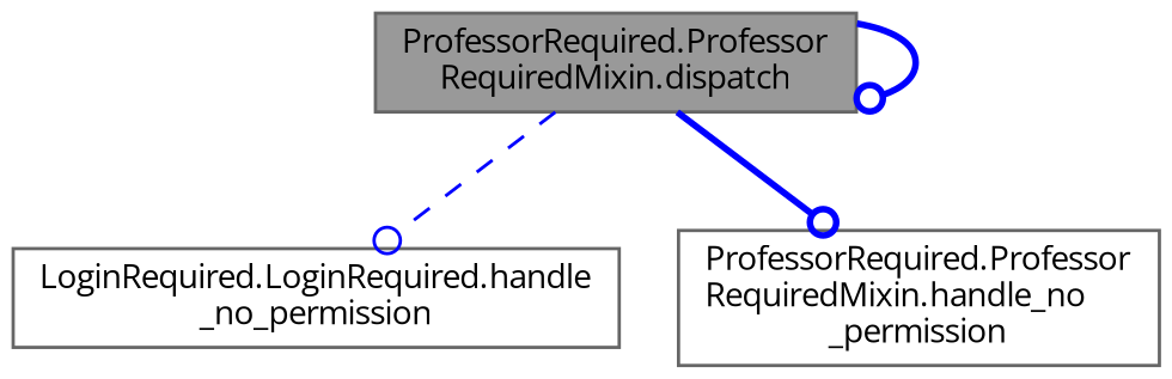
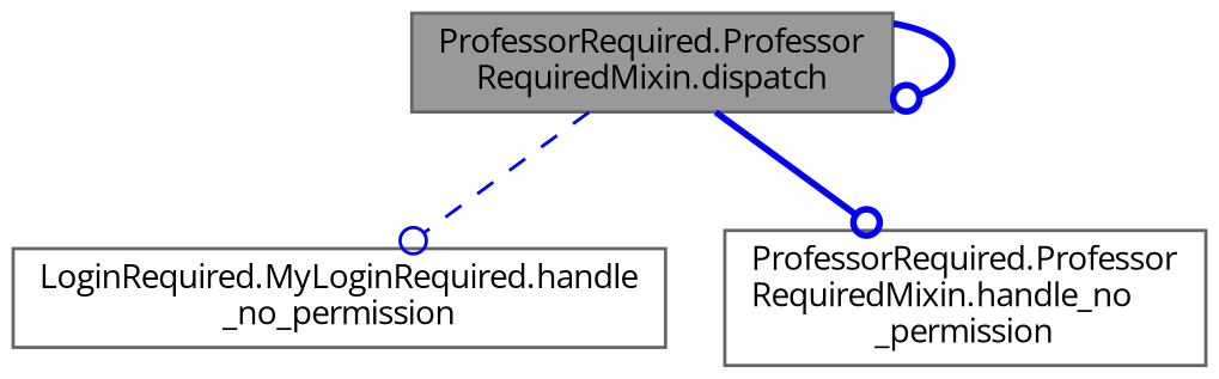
  digraph {
    rankdir=TB
    fontname="Open Sans"
    node [color=grey40 fillcolor=white fontname="Open Sans" fontsize=10 shape=box style=filled]
    edge [color=blue fontname="Open Sans" fontsize=10 labelfontname=Helvetica labelfontsize=10 style=bold arrowhead=odot]
    n1 [color=gray40 fillcolor=grey60 fontcolor=black height=0.2 label="ProfessorRequired.Professor\lRequiredMixin.dispatch" width=0.4]
-   n2 [height=0.2 label="LoginRequired.LoginRequired.handle\l_no_permission" width=0.4]
+   n2 [height=0.2 label="LoginRequired.MyLoginRequired.handle\l_no_permission" width=0.4]
    n3 [height=0.2 label="ProfessorRequired.Professor\lRequiredMixin.handle_no\l_permission" width=0.4]
    n1 -> n1
    n1 -> n2 [style=dashed]
    n1 -> n3
  }
